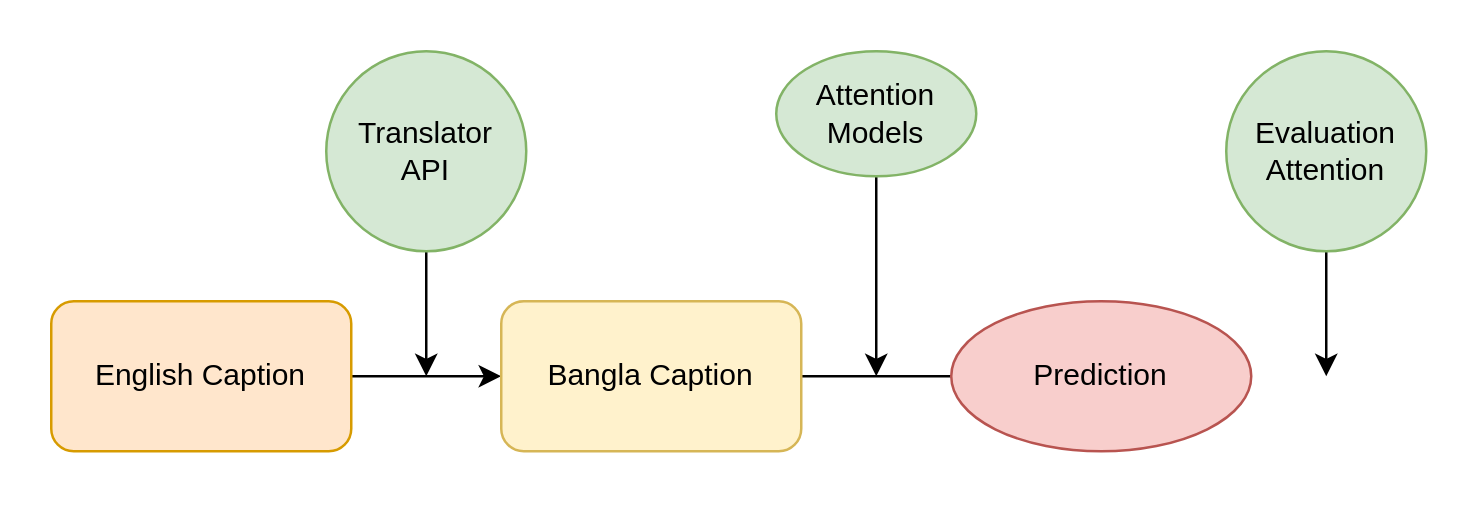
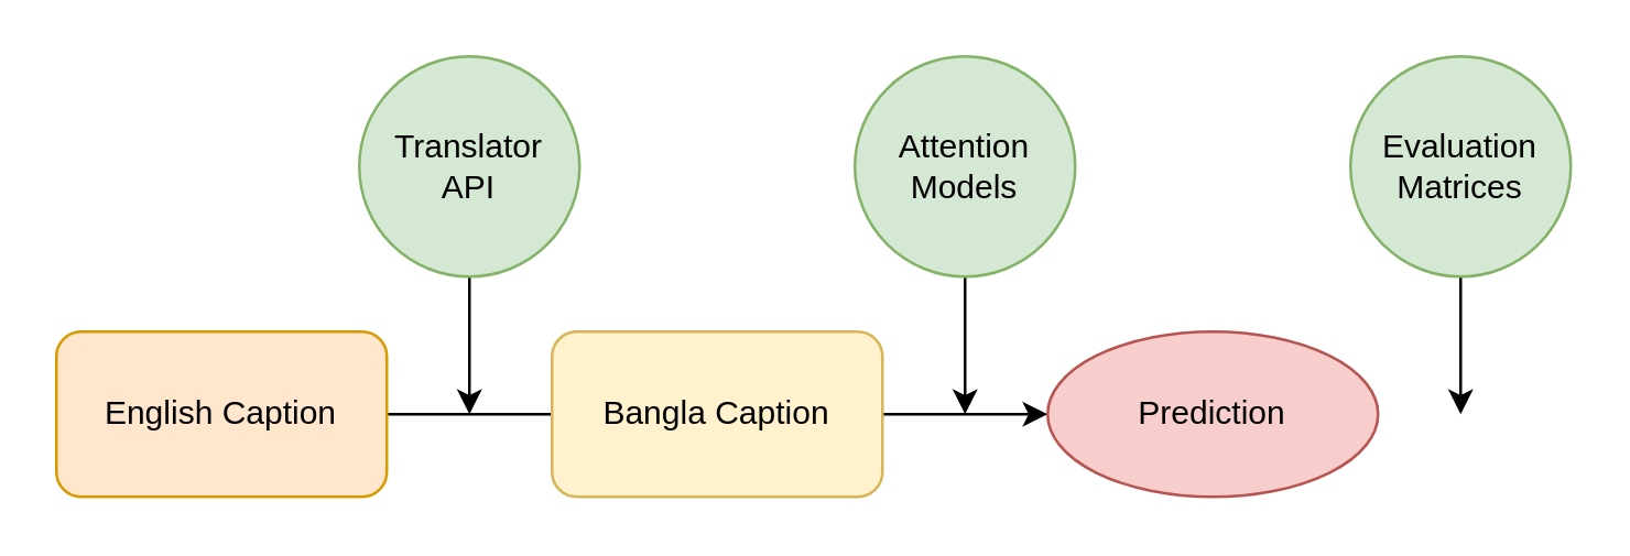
  <mxCell id="0" />
  <mxCell id="1" parent="0" />
- <mxCell id="2" style="edgeStyle=orthogonalEdgeStyle;rounded=0;orthogonalLoop=1;jettySize=auto;html=1;exitX=1;exitY=0.5;exitDx=0;exitDy=0;entryX=0;entryY=0.5;entryDx=0;entryDy=0;" edge="1" parent="1" source="3" target="5"><mxGeometry relative="1" as="geometry" /></mxCell>
+ <mxCell id="2" style="edgeStyle=orthogonalEdgeStyle;rounded=0;orthogonalLoop=1;jettySize=auto;html=1;exitX=1;exitY=0.5;exitDx=0;exitDy=0;entryX=0;entryY=0.5;entryDx=0;entryDy=0;endArrow=none;" edge="1" parent="1" source="3" target="5"><mxGeometry relative="1" as="geometry" /></mxCell>
  <mxCell id="3" value="English Caption" style="rounded=1;whiteSpace=wrap;html=1;fillColor=#ffe6cc;strokeColor=#d79b00;" vertex="1" parent="1"><mxGeometry x="20" y="120" width="120" height="60" as="geometry" /></mxCell>
- <mxCell id="4" style="edgeStyle=orthogonalEdgeStyle;rounded=0;orthogonalLoop=1;jettySize=auto;html=1;exitX=1;exitY=0.5;exitDx=0;exitDy=0;entryX=0;entryY=0.5;entryDx=0;entryDy=0;endArrow=none;" edge="1" parent="1" source="5" target="6"><mxGeometry relative="1" as="geometry" /></mxCell>
+ <mxCell id="4" style="edgeStyle=orthogonalEdgeStyle;rounded=0;orthogonalLoop=1;jettySize=auto;html=1;exitX=1;exitY=0.5;exitDx=0;exitDy=0;entryX=0;entryY=0.5;entryDx=0;entryDy=0;" edge="1" parent="1" source="5" target="6"><mxGeometry relative="1" as="geometry" /></mxCell>
  <mxCell id="5" value="Bangla Caption" style="rounded=1;whiteSpace=wrap;html=1;fillColor=#fff2cc;strokeColor=#d6b656;" vertex="1" parent="1"><mxGeometry x="200" y="120" width="120" height="60" as="geometry" /></mxCell>
  <mxCell id="6" value="Prediction" style="ellipse;whiteSpace=wrap;html=1;fillColor=#f8cecc;strokeColor=#b85450;" vertex="1" parent="1"><mxGeometry x="380" y="120" width="120" height="60" as="geometry" /></mxCell>
  <mxCell id="7" value="" style="edgeStyle=orthogonalEdgeStyle;rounded=0;orthogonalLoop=1;jettySize=auto;html=1;" edge="1" parent="1" source="8"><mxGeometry relative="1" as="geometry"><mxPoint x="170" y="150" as="targetPoint" /></mxGeometry></mxCell>
  <mxCell id="8" value="Translator&lt;br&gt;API" style="ellipse;whiteSpace=wrap;html=1;fillColor=#d5e8d4;strokeColor=#82b366;" vertex="1" parent="1"><mxGeometry x="130" y="20" width="80" height="80" as="geometry" /></mxCell>
  <mxCell id="9" style="edgeStyle=orthogonalEdgeStyle;rounded=0;orthogonalLoop=1;jettySize=auto;html=1;exitX=0.5;exitY=1;exitDx=0;exitDy=0;" edge="1" parent="1" source="10"><mxGeometry relative="1" as="geometry"><mxPoint x="350" y="150" as="targetPoint" /></mxGeometry></mxCell>
- <mxCell id="10" value="Attention&lt;br&gt;Models" style="ellipse;whiteSpace=wrap;html=1;fillColor=#d5e8d4;strokeColor=#82b366;" vertex="1" parent="1"><mxGeometry x="310" y="20" width="80" height="50" as="geometry" /></mxCell>
+ <mxCell id="10" value="Attention&lt;br&gt;Models" style="ellipse;whiteSpace=wrap;html=1;fillColor=#d5e8d4;strokeColor=#82b366;" vertex="1" parent="1"><mxGeometry x="310" y="20" width="80" height="80" as="geometry" /></mxCell>
  <mxCell id="11" value="" style="edgeStyle=orthogonalEdgeStyle;rounded=0;orthogonalLoop=1;jettySize=auto;html=1;" edge="1" parent="1" source="12"><mxGeometry relative="1" as="geometry"><mxPoint x="530" y="150" as="targetPoint" /></mxGeometry></mxCell>
- <mxCell id="12" value="Evaluation&lt;br&gt;Attention" style="ellipse;whiteSpace=wrap;html=1;fillColor=#d5e8d4;strokeColor=#82b366;" vertex="1" parent="1"><mxGeometry x="490" y="20" width="80" height="80" as="geometry" /></mxCell>
+ <mxCell id="12" value="Evaluation&lt;br&gt;Matrices" style="ellipse;whiteSpace=wrap;html=1;fillColor=#d5e8d4;strokeColor=#82b366;" vertex="1" parent="1"><mxGeometry x="490" y="20" width="80" height="80" as="geometry" /></mxCell>
